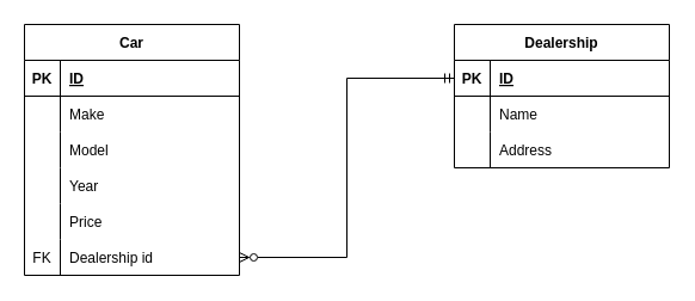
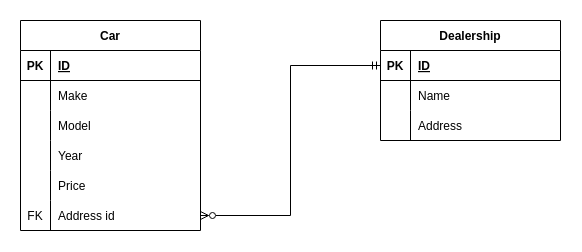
  <mxCell id="0" />
  <mxCell id="1" parent="0" />
  <mxCell id="2" value="Car" style="shape=table;startSize=30;container=1;collapsible=1;childLayout=tableLayout;fixedRows=1;rowLines=0;fontStyle=1;align=center;resizeLast=1;" vertex="1" parent="1"><mxGeometry x="20" y="20" width="180" height="210" as="geometry" /></mxCell>
  <mxCell id="3" value="" style="shape=tableRow;horizontal=0;startSize=0;swimlaneHead=0;swimlaneBody=0;fillColor=none;collapsible=0;dropTarget=0;points=[[0,0.5],[1,0.5]];portConstraint=eastwest;top=0;left=0;right=0;bottom=1;" vertex="1" parent="2"><mxGeometry y="30" width="180" height="30" as="geometry" /></mxCell>
  <mxCell id="4" value="PK" style="shape=partialRectangle;connectable=0;fillColor=none;top=0;left=0;bottom=0;right=0;fontStyle=1;overflow=hidden;" vertex="1" parent="3"><mxGeometry width="30" height="30" as="geometry"><mxRectangle width="30" height="30" as="alternateBounds" /></mxGeometry></mxCell>
  <mxCell id="5" value="ID" style="shape=partialRectangle;connectable=0;fillColor=none;top=0;left=0;bottom=0;right=0;align=left;spacingLeft=6;fontStyle=5;overflow=hidden;" vertex="1" parent="3"><mxGeometry x="30" width="150" height="30" as="geometry"><mxRectangle width="150" height="30" as="alternateBounds" /></mxGeometry></mxCell>
  <mxCell id="6" value="" style="shape=tableRow;horizontal=0;startSize=0;swimlaneHead=0;swimlaneBody=0;fillColor=none;collapsible=0;dropTarget=0;points=[[0,0.5],[1,0.5]];portConstraint=eastwest;top=0;left=0;right=0;bottom=0;" vertex="1" parent="2"><mxGeometry y="60" width="180" height="30" as="geometry" /></mxCell>
  <mxCell id="7" value="" style="shape=partialRectangle;connectable=0;fillColor=none;top=0;left=0;bottom=0;right=0;editable=1;overflow=hidden;" vertex="1" parent="6"><mxGeometry width="30" height="30" as="geometry"><mxRectangle width="30" height="30" as="alternateBounds" /></mxGeometry></mxCell>
  <mxCell id="8" value="Make    " style="shape=partialRectangle;connectable=0;fillColor=none;top=0;left=0;bottom=0;right=0;align=left;spacingLeft=6;overflow=hidden;" vertex="1" parent="6"><mxGeometry x="30" width="150" height="30" as="geometry"><mxRectangle width="150" height="30" as="alternateBounds" /></mxGeometry></mxCell>
  <mxCell id="9" value="" style="shape=tableRow;horizontal=0;startSize=0;swimlaneHead=0;swimlaneBody=0;fillColor=none;collapsible=0;dropTarget=0;points=[[0,0.5],[1,0.5]];portConstraint=eastwest;top=0;left=0;right=0;bottom=0;" vertex="1" parent="2"><mxGeometry y="90" width="180" height="30" as="geometry" /></mxCell>
  <mxCell id="10" value="" style="shape=partialRectangle;connectable=0;fillColor=none;top=0;left=0;bottom=0;right=0;editable=1;overflow=hidden;" vertex="1" parent="9"><mxGeometry width="30" height="30" as="geometry"><mxRectangle width="30" height="30" as="alternateBounds" /></mxGeometry></mxCell>
  <mxCell id="11" value="Model" style="shape=partialRectangle;connectable=0;fillColor=none;top=0;left=0;bottom=0;right=0;align=left;spacingLeft=6;overflow=hidden;" vertex="1" parent="9"><mxGeometry x="30" width="150" height="30" as="geometry"><mxRectangle width="150" height="30" as="alternateBounds" /></mxGeometry></mxCell>
  <mxCell id="12" value="" style="shape=tableRow;horizontal=0;startSize=0;swimlaneHead=0;swimlaneBody=0;fillColor=none;collapsible=0;dropTarget=0;points=[[0,0.5],[1,0.5]];portConstraint=eastwest;top=0;left=0;right=0;bottom=0;" vertex="1" parent="2"><mxGeometry y="120" width="180" height="30" as="geometry" /></mxCell>
  <mxCell id="13" value="" style="shape=partialRectangle;connectable=0;fillColor=none;top=0;left=0;bottom=0;right=0;editable=1;overflow=hidden;" vertex="1" parent="12"><mxGeometry width="30" height="30" as="geometry"><mxRectangle width="30" height="30" as="alternateBounds" /></mxGeometry></mxCell>
  <mxCell id="14" value="Year" style="shape=partialRectangle;connectable=0;fillColor=none;top=0;left=0;bottom=0;right=0;align=left;spacingLeft=6;overflow=hidden;" vertex="1" parent="12"><mxGeometry x="30" width="150" height="30" as="geometry"><mxRectangle width="150" height="30" as="alternateBounds" /></mxGeometry></mxCell>
  <mxCell id="15" value="" style="shape=tableRow;horizontal=0;startSize=0;swimlaneHead=0;swimlaneBody=0;fillColor=none;collapsible=0;dropTarget=0;points=[[0,0.5],[1,0.5]];portConstraint=eastwest;top=0;left=0;right=0;bottom=0;" vertex="1" parent="2"><mxGeometry y="150" width="180" height="30" as="geometry" /></mxCell>
  <mxCell id="16" value="" style="shape=partialRectangle;connectable=0;fillColor=none;top=0;left=0;bottom=0;right=0;editable=1;overflow=hidden;" vertex="1" parent="15"><mxGeometry width="30" height="30" as="geometry"><mxRectangle width="30" height="30" as="alternateBounds" /></mxGeometry></mxCell>
  <mxCell id="17" value="Price" style="shape=partialRectangle;connectable=0;fillColor=none;top=0;left=0;bottom=0;right=0;align=left;spacingLeft=6;overflow=hidden;" vertex="1" parent="15"><mxGeometry x="30" width="150" height="30" as="geometry"><mxRectangle width="150" height="30" as="alternateBounds" /></mxGeometry></mxCell>
  <mxCell id="18" value="" style="shape=tableRow;horizontal=0;startSize=0;swimlaneHead=0;swimlaneBody=0;fillColor=none;collapsible=0;dropTarget=0;points=[[0,0.5],[1,0.5]];portConstraint=eastwest;top=0;left=0;right=0;bottom=0;" vertex="1" parent="2"><mxGeometry y="180" width="180" height="30" as="geometry" /></mxCell>
  <mxCell id="19" value="FK" style="shape=partialRectangle;connectable=0;fillColor=none;top=0;left=0;bottom=0;right=0;editable=1;overflow=hidden;" vertex="1" parent="18"><mxGeometry width="30" height="30" as="geometry"><mxRectangle width="30" height="30" as="alternateBounds" /></mxGeometry></mxCell>
- <mxCell id="20" value="Dealership id" style="shape=partialRectangle;connectable=0;fillColor=none;top=0;left=0;bottom=0;right=0;align=left;spacingLeft=6;overflow=hidden;" vertex="1" parent="18"><mxGeometry x="30" width="150" height="30" as="geometry"><mxRectangle width="150" height="30" as="alternateBounds" /></mxGeometry></mxCell>
+ <mxCell id="20" value="Address id" style="shape=partialRectangle;connectable=0;fillColor=none;top=0;left=0;bottom=0;right=0;align=left;spacingLeft=6;overflow=hidden;" vertex="1" parent="18"><mxGeometry x="30" width="150" height="30" as="geometry"><mxRectangle width="150" height="30" as="alternateBounds" /></mxGeometry></mxCell>
  <mxCell id="21" value="Dealership" style="shape=table;startSize=30;container=1;collapsible=1;childLayout=tableLayout;fixedRows=1;rowLines=0;fontStyle=1;align=center;resizeLast=1;" vertex="1" parent="1"><mxGeometry x="380" y="20" width="180" height="120" as="geometry" /></mxCell>
  <mxCell id="22" value="" style="shape=tableRow;horizontal=0;startSize=0;swimlaneHead=0;swimlaneBody=0;fillColor=none;collapsible=0;dropTarget=0;points=[[0,0.5],[1,0.5]];portConstraint=eastwest;top=0;left=0;right=0;bottom=1;" vertex="1" parent="21"><mxGeometry y="30" width="180" height="30" as="geometry" /></mxCell>
  <mxCell id="23" value="PK" style="shape=partialRectangle;connectable=0;fillColor=none;top=0;left=0;bottom=0;right=0;fontStyle=1;overflow=hidden;" vertex="1" parent="22"><mxGeometry width="30" height="30" as="geometry"><mxRectangle width="30" height="30" as="alternateBounds" /></mxGeometry></mxCell>
  <mxCell id="24" value="ID" style="shape=partialRectangle;connectable=0;fillColor=none;top=0;left=0;bottom=0;right=0;align=left;spacingLeft=6;fontStyle=5;overflow=hidden;" vertex="1" parent="22"><mxGeometry x="30" width="150" height="30" as="geometry"><mxRectangle width="150" height="30" as="alternateBounds" /></mxGeometry></mxCell>
  <mxCell id="25" value="" style="shape=tableRow;horizontal=0;startSize=0;swimlaneHead=0;swimlaneBody=0;fillColor=none;collapsible=0;dropTarget=0;points=[[0,0.5],[1,0.5]];portConstraint=eastwest;top=0;left=0;right=0;bottom=0;" vertex="1" parent="21"><mxGeometry y="60" width="180" height="30" as="geometry" /></mxCell>
  <mxCell id="26" value="" style="shape=partialRectangle;connectable=0;fillColor=none;top=0;left=0;bottom=0;right=0;editable=1;overflow=hidden;" vertex="1" parent="25"><mxGeometry width="30" height="30" as="geometry"><mxRectangle width="30" height="30" as="alternateBounds" /></mxGeometry></mxCell>
  <mxCell id="27" value="Name" style="shape=partialRectangle;connectable=0;fillColor=none;top=0;left=0;bottom=0;right=0;align=left;spacingLeft=6;overflow=hidden;" vertex="1" parent="25"><mxGeometry x="30" width="150" height="30" as="geometry"><mxRectangle width="150" height="30" as="alternateBounds" /></mxGeometry></mxCell>
  <mxCell id="28" value="" style="shape=tableRow;horizontal=0;startSize=0;swimlaneHead=0;swimlaneBody=0;fillColor=none;collapsible=0;dropTarget=0;points=[[0,0.5],[1,0.5]];portConstraint=eastwest;top=0;left=0;right=0;bottom=0;" vertex="1" parent="21"><mxGeometry y="90" width="180" height="30" as="geometry" /></mxCell>
  <mxCell id="29" value="" style="shape=partialRectangle;connectable=0;fillColor=none;top=0;left=0;bottom=0;right=0;editable=1;overflow=hidden;" vertex="1" parent="28"><mxGeometry width="30" height="30" as="geometry"><mxRectangle width="30" height="30" as="alternateBounds" /></mxGeometry></mxCell>
  <mxCell id="30" value="Address" style="shape=partialRectangle;connectable=0;fillColor=none;top=0;left=0;bottom=0;right=0;align=left;spacingLeft=6;overflow=hidden;" vertex="1" parent="28"><mxGeometry x="30" width="150" height="30" as="geometry"><mxRectangle width="150" height="30" as="alternateBounds" /></mxGeometry></mxCell>
  <mxCell id="31" style="edgeStyle=orthogonalEdgeStyle;rounded=0;orthogonalLoop=1;jettySize=auto;html=1;exitX=0;exitY=0.5;exitDx=0;exitDy=0;entryX=1;entryY=0.5;entryDx=0;entryDy=0;startArrow=ERmandOne;startFill=0;endArrow=ERzeroToMany;endFill=0;" edge="1" parent="1" source="22" target="18"><mxGeometry relative="1" as="geometry" /></mxCell>
